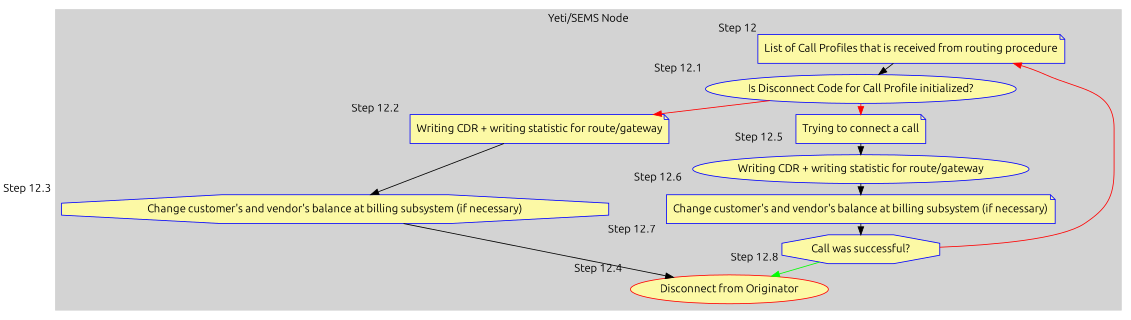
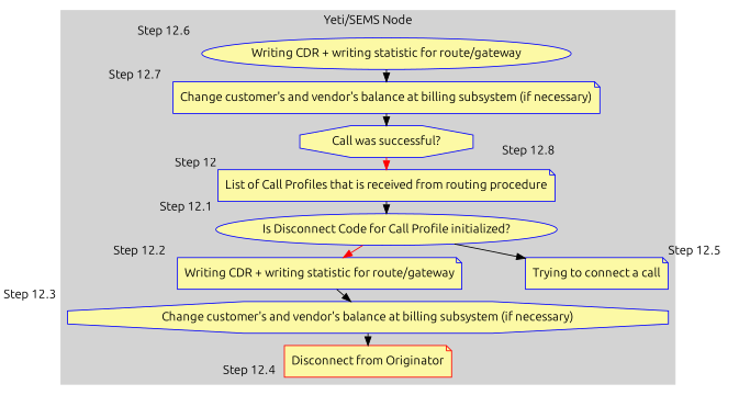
  digraph {
    fontname=Ubuntu
    mindist=0.5
    nodesep=1
    ranksep=0.2
    node [color=blue fillcolor="#FCF9A5" fontname=Ubuntu shape=note style=filled sides=4]
    edge [color=black fontname=Ubuntu]
    n1 [label="List of Call Profiles that is received from routing procedure" xlabel="                Step 12" sides=""]
    n2 [label="Is Disconnect Code for Call Profile initialized?" shape=ellipse xlabel="           Step 12.1 " sides=""]
    n3 [label="Writing CDR + writing statistic for route/gateway" xlabel="Step 12.2    "]
    n4 [label="Trying to connect a call" xlabel="\nStep 12.5     "]
    n5 [label="Change customer's and vendor's balance at billing subsystem (if necessary)" shape=octagon xlabel="Step 12.3    "]
-   n6 [color=red label="Disconnect from Originator" shape=ellipse xlabel="       Step 12.4   "]
+   n6 [color=red label="Disconnect from Originator" xlabel="       Step 12.4   "]
    n7 [label="Writing CDR + writing statistic for route/gateway" shape=ellipse xlabel="Step 12.6    "]
    n8 [label="Change customer's and vendor's balance at billing subsystem (if necessary)" xlabel="Step 12.7    "]
    n9 [label="Call was successful?" shape=octagon xlabel="           Step 12.8 " sides=""]
    subgraph cluster_1 {
      color=lightgrey
      label="Yeti/SEMS Node"
      style=filled
      n1
      n2
      n3
      n4
      n5
      n6
      n7
      n8
      n9
    }
    n1 -> n2
    n2 -> n3 [color=red]
-   n2 -> n4 [color=red]
+   n2 -> n4
    n3 -> n5
-   n4 -> n7
    n5 -> n6
    n7 -> n8
    n8 -> n9
    n9 -> n1 [color=red]
-   n9 -> n6 [color=green]
  }
